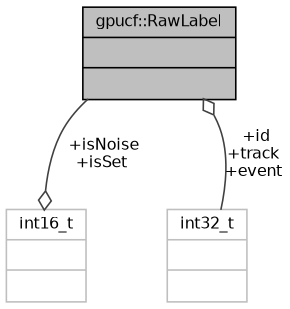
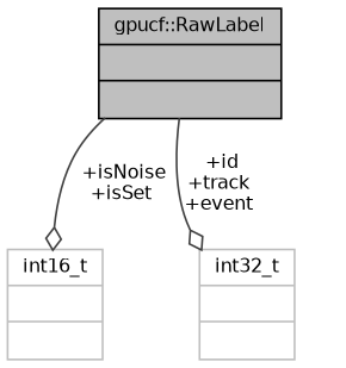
  digraph {
    node [color=grey75 fontname=Helvetica fontsize=10 shape=record]
    edge [arrowhead=odiamond color=grey25 fontname=Helvetica fontsize=10 labelfontname=Helvetica labelfontsize=10 style=solid]
    n1 [color=black fillcolor=grey75 fontcolor=black height=0.2 label="{gpucf::RawLabel\n||}" style=filled width=0.4]
    n2 [height=0.2 label="{int16_t\n||}" width=0.4]
    n3 [height=0.2 label="{int32_t\n||}" width=0.4]
    n1 -> n2 [label=" +isNoise\n+isSet"]
-   n3 -> n1 [label=" +id\n+track\n+event"]
+   n1 -> n3 [label=" +id\n+track\n+event"]
  }
